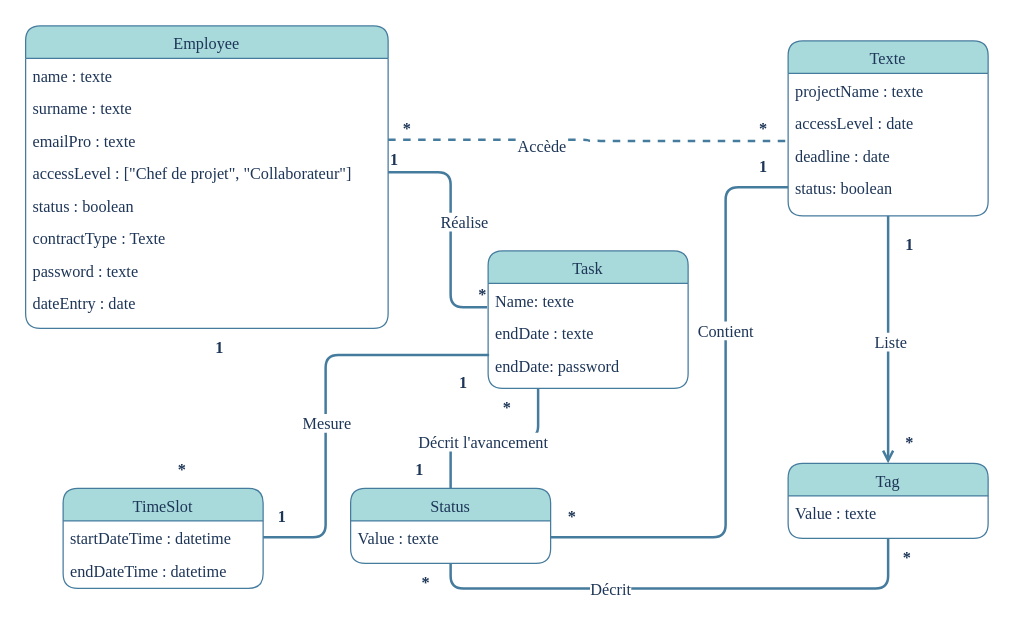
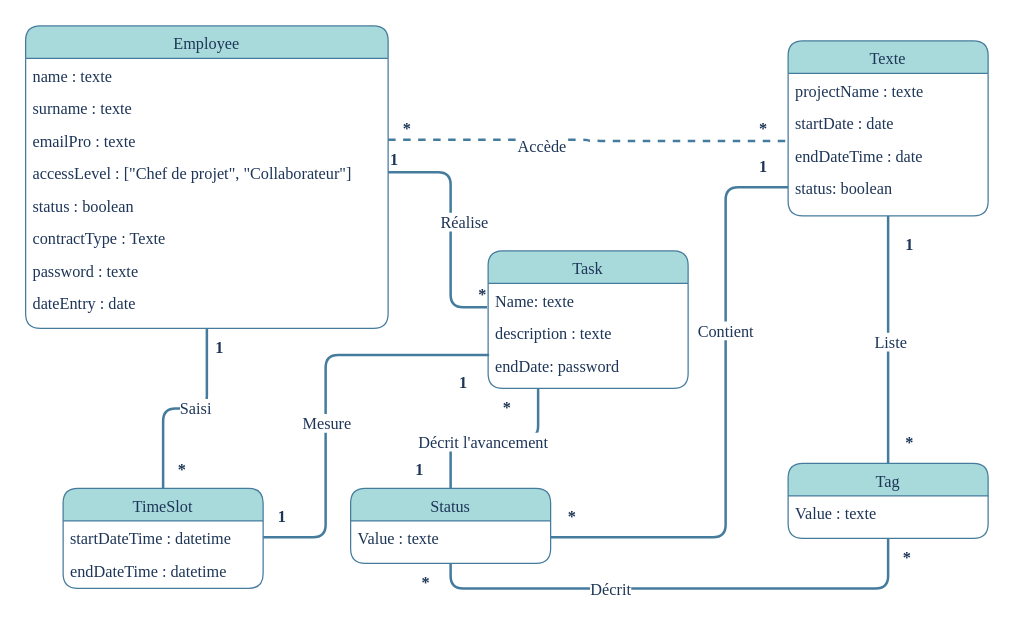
  <mxCell id="0" />
  <mxCell id="1" parent="0" />
+ <mxCell id="2" style="edgeStyle=orthogonalEdgeStyle;rounded=1;orthogonalLoop=1;jettySize=auto;html=1;exitX=0.5;exitY=1;exitDx=0;exitDy=0;entryX=0.5;entryY=0;entryDx=0;entryDy=0;endArrow=none;endFill=0;fontSize=13;fontStyle=0;fontFamily=Tahoma;labelBorderColor=none;labelBackgroundColor=none;fontColor=default;strokeColor=#457B9D;strokeWidth=2;" edge="1" parent="1" source="4" target="32"><mxGeometry relative="1" as="geometry" /></mxCell>
+ <mxCell id="3" value="Saisi" style="edgeLabel;html=1;align=center;verticalAlign=middle;resizable=0;points=[];fontSize=13;fontStyle=0;fontFamily=Tahoma;labelBorderColor=none;rounded=1;labelBackgroundColor=default;fontColor=#1D3557;" vertex="1" connectable="0" parent="2"><mxGeometry x="-0.094" y="-1" relative="1" as="geometry"><mxPoint as="offset" /></mxGeometry></mxCell>
  <mxCell id="4" value="Employee" style="swimlane;fontStyle=0;align=center;verticalAlign=top;childLayout=stackLayout;horizontal=1;startSize=26;horizontalStack=0;resizeParent=1;resizeLast=0;collapsible=1;marginBottom=0;rounded=1;shadow=0;strokeWidth=1;fontSize=13;fontFamily=Tahoma;labelBorderColor=none;labelBackgroundColor=none;fillColor=#A8DADC;strokeColor=#457B9D;fontColor=#1D3557;perimeterSpacing=0;" parent="1" vertex="1"><mxGeometry x="20" y="20" width="290" height="242" as="geometry"><mxRectangle x="230" y="140" width="160" height="26" as="alternateBounds" /></mxGeometry></mxCell>
  <mxCell id="5" value="name : texte" style="text;align=left;verticalAlign=top;spacingLeft=4;spacingRight=4;overflow=hidden;rotatable=0;points=[[0,0.5],[1,0.5]];portConstraint=eastwest;fontSize=13;fontStyle=0;fontFamily=Tahoma;labelBorderColor=none;rounded=1;labelBackgroundColor=none;fontColor=#1D3557;" parent="4" vertex="1"><mxGeometry y="26" width="290" height="26" as="geometry" /></mxCell>
  <mxCell id="6" value="surname : texte" style="text;align=left;verticalAlign=top;spacingLeft=4;spacingRight=4;overflow=hidden;rotatable=0;points=[[0,0.5],[1,0.5]];portConstraint=eastwest;rounded=1;shadow=0;html=0;fontSize=13;fontStyle=0;fontFamily=Tahoma;labelBorderColor=none;labelBackgroundColor=none;fontColor=#1D3557;" parent="4" vertex="1"><mxGeometry y="52" width="290" height="26" as="geometry" /></mxCell>
  <mxCell id="7" value="emailPro : texte" style="text;align=left;verticalAlign=top;spacingLeft=4;spacingRight=4;overflow=hidden;rotatable=0;points=[[0,0.5],[1,0.5]];portConstraint=eastwest;rounded=1;shadow=0;html=0;fontSize=13;fontStyle=0;fontFamily=Tahoma;labelBorderColor=none;labelBackgroundColor=none;fontColor=#1D3557;" parent="4" vertex="1"><mxGeometry y="78" width="290" height="26" as="geometry" /></mxCell>
  <mxCell id="8" value="accessLevel : [&quot;Chef de projet&quot;, &quot;Collaborateur&quot;]&#10;" style="text;align=left;verticalAlign=top;spacingLeft=4;spacingRight=4;overflow=hidden;rotatable=0;points=[[0,0.5],[1,0.5]];portConstraint=eastwest;rounded=1;shadow=0;html=0;fontSize=13;fontStyle=0;fontFamily=Tahoma;labelBorderColor=none;labelBackgroundColor=none;fontColor=#1D3557;" parent="4" vertex="1"><mxGeometry y="104" width="290" height="26" as="geometry" /></mxCell>
  <mxCell id="9" value="status : boolean" style="text;align=left;verticalAlign=top;spacingLeft=4;spacingRight=4;overflow=hidden;rotatable=0;points=[[0,0.5],[1,0.5]];portConstraint=eastwest;rounded=1;shadow=0;html=0;fontSize=13;fontStyle=0;fontFamily=Tahoma;labelBorderColor=none;labelBackgroundColor=none;fontColor=#1D3557;" parent="4" vertex="1"><mxGeometry y="130" width="290" height="26" as="geometry" /></mxCell>
  <mxCell id="10" value="contractType : Texte" style="text;align=left;verticalAlign=top;spacingLeft=4;spacingRight=4;overflow=hidden;rotatable=0;points=[[0,0.5],[1,0.5]];portConstraint=eastwest;rounded=1;shadow=0;html=0;fontSize=13;fontStyle=0;fontFamily=Tahoma;labelBorderColor=none;labelBackgroundColor=none;fontColor=#1D3557;" parent="4" vertex="1"><mxGeometry y="156" width="290" height="26" as="geometry" /></mxCell>
  <mxCell id="11" value="password : texte" style="text;align=left;verticalAlign=top;spacingLeft=4;spacingRight=4;overflow=hidden;rotatable=0;points=[[0,0.5],[1,0.5]];portConstraint=eastwest;rounded=1;shadow=0;html=0;fontSize=13;fontStyle=0;fontFamily=Tahoma;labelBorderColor=none;labelBackgroundColor=none;fontColor=#1D3557;" parent="4" vertex="1"><mxGeometry y="182" width="290" height="26" as="geometry" /></mxCell>
  <mxCell id="12" value="dateEntry : date" style="text;align=left;verticalAlign=top;spacingLeft=4;spacingRight=4;overflow=hidden;rotatable=0;points=[[0,0.5],[1,0.5]];portConstraint=eastwest;rounded=1;shadow=0;html=0;fontSize=13;fontStyle=0;fontFamily=Tahoma;labelBorderColor=none;labelBackgroundColor=none;fontColor=#1D3557;" parent="4" vertex="1"><mxGeometry y="208" width="290" height="26" as="geometry" /></mxCell>
  <mxCell id="13" value="Task" style="swimlane;fontStyle=0;align=center;verticalAlign=top;childLayout=stackLayout;horizontal=1;startSize=26;horizontalStack=0;resizeParent=1;resizeLast=0;collapsible=1;marginBottom=0;rounded=1;shadow=0;strokeWidth=1;fontSize=13;fontFamily=Tahoma;labelBorderColor=none;labelBackgroundColor=none;fillColor=#A8DADC;strokeColor=#457B9D;fontColor=#1D3557;" parent="1" vertex="1"><mxGeometry x="390" y="200" width="160" height="110" as="geometry"><mxRectangle x="130" y="380" width="160" height="26" as="alternateBounds" /></mxGeometry></mxCell>
  <mxCell id="14" value="Name: texte" style="text;align=left;verticalAlign=top;spacingLeft=4;spacingRight=4;overflow=hidden;rotatable=0;points=[[0,0.5],[1,0.5]];portConstraint=eastwest;strokeColor=none;fontSize=13;fontStyle=0;fontFamily=Tahoma;labelBorderColor=none;rounded=1;labelBackgroundColor=none;fontColor=#1D3557;" parent="13" vertex="1"><mxGeometry y="26" width="160" height="26" as="geometry" /></mxCell>
- <mxCell id="15" value="endDate : texte" style="text;align=left;verticalAlign=top;spacingLeft=4;spacingRight=4;overflow=hidden;rotatable=0;points=[[0,0.5],[1,0.5]];portConstraint=eastwest;rounded=1;shadow=0;html=0;fontSize=13;fontStyle=0;fontFamily=Tahoma;labelBorderColor=none;labelBackgroundColor=none;fontColor=#1D3557;" parent="13" vertex="1"><mxGeometry y="52" width="160" height="26" as="geometry" /></mxCell>
+ <mxCell id="15" value="description : texte" style="text;align=left;verticalAlign=top;spacingLeft=4;spacingRight=4;overflow=hidden;rotatable=0;points=[[0,0.5],[1,0.5]];portConstraint=eastwest;rounded=1;shadow=0;html=0;fontSize=13;fontStyle=0;fontFamily=Tahoma;labelBorderColor=none;labelBackgroundColor=none;fontColor=#1D3557;" parent="13" vertex="1"><mxGeometry y="52" width="160" height="26" as="geometry" /></mxCell>
  <mxCell id="16" value="endDate: password" style="text;align=left;verticalAlign=top;spacingLeft=4;spacingRight=4;overflow=hidden;rotatable=0;points=[[0,0.5],[1,0.5]];portConstraint=eastwest;rounded=1;shadow=0;html=0;fontSize=13;fontStyle=0;fontFamily=Tahoma;labelBorderColor=none;labelBackgroundColor=none;fontColor=#1D3557;" parent="13" vertex="1"><mxGeometry y="78" width="160" height="26" as="geometry" /></mxCell>
- <mxCell id="17" style="edgeStyle=orthogonalEdgeStyle;rounded=1;orthogonalLoop=1;jettySize=auto;html=1;exitX=0.5;exitY=1;exitDx=0;exitDy=0;entryX=0.5;entryY=0;entryDx=0;entryDy=0;endArrow=open;endFill=0;fontSize=13;fontStyle=0;fontFamily=Tahoma;labelBorderColor=none;labelBackgroundColor=none;fontColor=default;strokeColor=#457B9D;strokeWidth=2;" edge="1" parent="1" source="19" target="26"><mxGeometry relative="1" as="geometry" /></mxCell>
+ <mxCell id="17" style="edgeStyle=orthogonalEdgeStyle;rounded=1;orthogonalLoop=1;jettySize=auto;html=1;exitX=0.5;exitY=1;exitDx=0;exitDy=0;entryX=0.5;entryY=0;entryDx=0;entryDy=0;endArrow=none;endFill=0;fontSize=13;fontStyle=0;fontFamily=Tahoma;labelBorderColor=none;labelBackgroundColor=none;fontColor=default;strokeColor=#457B9D;strokeWidth=2;" edge="1" parent="1" source="19" target="26"><mxGeometry relative="1" as="geometry" /></mxCell>
  <mxCell id="18" value="Liste" style="edgeLabel;html=1;align=center;verticalAlign=middle;resizable=0;points=[];fontSize=13;fontStyle=0;fontFamily=Tahoma;labelBorderColor=none;rounded=1;labelBackgroundColor=default;fontColor=#1D3557;" vertex="1" connectable="0" parent="17"><mxGeometry x="0.007" y="1" relative="1" as="geometry"><mxPoint as="offset" /></mxGeometry></mxCell>
  <mxCell id="19" value="Texte" style="swimlane;fontStyle=0;align=center;verticalAlign=top;childLayout=stackLayout;horizontal=1;startSize=26;horizontalStack=0;resizeParent=1;resizeLast=0;collapsible=1;marginBottom=0;rounded=1;shadow=0;strokeWidth=1;fontSize=13;fontFamily=Tahoma;labelBorderColor=none;labelBackgroundColor=none;fillColor=#A8DADC;strokeColor=#457B9D;fontColor=#1D3557;" parent="1" vertex="1"><mxGeometry x="630" y="32" width="160" height="140" as="geometry"><mxRectangle x="550" y="140" width="160" height="26" as="alternateBounds" /></mxGeometry></mxCell>
  <mxCell id="20" value="projectName : texte" style="text;align=left;verticalAlign=top;spacingLeft=4;spacingRight=4;overflow=hidden;rotatable=0;points=[[0,0.5],[1,0.5]];portConstraint=eastwest;fontSize=13;fontStyle=0;fontFamily=Tahoma;labelBorderColor=none;rounded=1;labelBackgroundColor=none;fontColor=#1D3557;" parent="19" vertex="1"><mxGeometry y="26" width="160" height="26" as="geometry" /></mxCell>
- <mxCell id="21" value="accessLevel : date" style="text;align=left;verticalAlign=top;spacingLeft=4;spacingRight=4;overflow=hidden;rotatable=0;points=[[0,0.5],[1,0.5]];portConstraint=eastwest;rounded=1;shadow=0;html=0;fontSize=13;fontStyle=0;fontFamily=Tahoma;labelBorderColor=none;labelBackgroundColor=none;fontColor=#1D3557;" parent="19" vertex="1"><mxGeometry y="52" width="160" height="26" as="geometry" /></mxCell>
- <mxCell id="22" value="deadline : date" style="text;align=left;verticalAlign=top;spacingLeft=4;spacingRight=4;overflow=hidden;rotatable=0;points=[[0,0.5],[1,0.5]];portConstraint=eastwest;rounded=1;shadow=0;html=0;fontSize=13;fontStyle=0;fontFamily=Tahoma;labelBorderColor=none;labelBackgroundColor=none;fontColor=#1D3557;" parent="19" vertex="1"><mxGeometry y="78" width="160" height="26" as="geometry" /></mxCell>
+ <mxCell id="21" value="startDate : date" style="text;align=left;verticalAlign=top;spacingLeft=4;spacingRight=4;overflow=hidden;rotatable=0;points=[[0,0.5],[1,0.5]];portConstraint=eastwest;rounded=1;shadow=0;html=0;fontSize=13;fontStyle=0;fontFamily=Tahoma;labelBorderColor=none;labelBackgroundColor=none;fontColor=#1D3557;" parent="19" vertex="1"><mxGeometry y="52" width="160" height="26" as="geometry" /></mxCell>
+ <mxCell id="22" value="endDateTime : date" style="text;align=left;verticalAlign=top;spacingLeft=4;spacingRight=4;overflow=hidden;rotatable=0;points=[[0,0.5],[1,0.5]];portConstraint=eastwest;rounded=1;shadow=0;html=0;fontSize=13;fontStyle=0;fontFamily=Tahoma;labelBorderColor=none;labelBackgroundColor=none;fontColor=#1D3557;" parent="19" vertex="1"><mxGeometry y="78" width="160" height="26" as="geometry" /></mxCell>
  <mxCell id="23" value="status: boolean" style="text;align=left;verticalAlign=top;spacingLeft=4;spacingRight=4;overflow=hidden;rotatable=0;points=[[0,0.5],[1,0.5]];portConstraint=eastwest;rounded=1;shadow=0;html=0;fontSize=13;fontStyle=0;fontFamily=Tahoma;labelBorderColor=none;labelBackgroundColor=none;fontColor=#1D3557;" parent="19" vertex="1"><mxGeometry y="104" width="160" height="26" as="geometry" /></mxCell>
  <mxCell id="24" style="edgeStyle=orthogonalEdgeStyle;rounded=1;orthogonalLoop=1;jettySize=auto;html=1;exitX=0.5;exitY=1;exitDx=0;exitDy=0;entryX=0.5;entryY=1;entryDx=0;entryDy=0;endArrow=none;endFill=0;fontSize=13;fontStyle=0;fontFamily=Tahoma;labelBorderColor=none;labelBackgroundColor=none;fontColor=default;strokeColor=#457B9D;strokeWidth=2;" edge="1" parent="1" source="26" target="30"><mxGeometry relative="1" as="geometry" /></mxCell>
  <mxCell id="25" value="Décrit" style="edgeLabel;html=1;align=center;verticalAlign=middle;resizable=0;points=[];fontSize=13;fontStyle=0;fontFamily=Tahoma;labelBorderColor=none;rounded=1;labelBackgroundColor=default;fontColor=#1D3557;" vertex="1" connectable="0" parent="24"><mxGeometry x="0.281" relative="1" as="geometry"><mxPoint as="offset" /></mxGeometry></mxCell>
  <mxCell id="26" value="Tag" style="swimlane;fontStyle=0;align=center;verticalAlign=top;childLayout=stackLayout;horizontal=1;startSize=26;horizontalStack=0;resizeParent=1;resizeLast=0;collapsible=1;marginBottom=0;rounded=1;shadow=0;strokeWidth=1;fontSize=13;fontFamily=Tahoma;labelBorderColor=none;labelBackgroundColor=none;fillColor=#A8DADC;strokeColor=#457B9D;fontColor=#1D3557;" vertex="1" parent="1"><mxGeometry x="630" y="370" width="160" height="60" as="geometry"><mxRectangle x="130" y="380" width="160" height="26" as="alternateBounds" /></mxGeometry></mxCell>
  <mxCell id="27" value="Value : texte" style="text;align=left;verticalAlign=top;spacingLeft=4;spacingRight=4;overflow=hidden;rotatable=0;points=[[0,0.5],[1,0.5]];portConstraint=eastwest;strokeColor=none;fontSize=13;fontStyle=0;fontFamily=Tahoma;labelBorderColor=none;rounded=1;labelBackgroundColor=none;fontColor=#1D3557;" vertex="1" parent="26"><mxGeometry y="26" width="160" height="26" as="geometry" /></mxCell>
  <mxCell id="28" style="edgeStyle=orthogonalEdgeStyle;rounded=1;orthogonalLoop=1;jettySize=auto;html=1;exitX=0.5;exitY=0;exitDx=0;exitDy=0;entryX=0.25;entryY=1;entryDx=0;entryDy=0;endArrow=none;endFill=0;fontSize=13;fontStyle=0;fontFamily=Tahoma;labelBorderColor=none;labelBackgroundColor=none;fontColor=default;strokeColor=#457B9D;strokeWidth=2;" edge="1" parent="1" source="30" target="13"><mxGeometry relative="1" as="geometry" /></mxCell>
  <mxCell id="29" value="Décrit l'avancement" style="edgeLabel;html=1;align=center;verticalAlign=middle;resizable=0;points=[];fontSize=13;fontStyle=0;fontFamily=Tahoma;labelBorderColor=none;rounded=1;labelBackgroundColor=default;fontColor=#1D3557;" vertex="1" connectable="0" parent="28"><mxGeometry x="-0.133" y="-2" relative="1" as="geometry"><mxPoint as="offset" /></mxGeometry></mxCell>
  <mxCell id="30" value="Status" style="swimlane;fontStyle=0;align=center;verticalAlign=top;childLayout=stackLayout;horizontal=1;startSize=26;horizontalStack=0;resizeParent=1;resizeLast=0;collapsible=1;marginBottom=0;rounded=1;shadow=0;strokeWidth=1;fontSize=13;fontFamily=Tahoma;labelBorderColor=none;labelBackgroundColor=none;fillColor=#A8DADC;strokeColor=#457B9D;fontColor=#1D3557;" vertex="1" parent="1"><mxGeometry x="280" y="390" width="160" height="60" as="geometry"><mxRectangle x="130" y="380" width="160" height="26" as="alternateBounds" /></mxGeometry></mxCell>
  <mxCell id="31" value="Value : texte" style="text;align=left;verticalAlign=top;spacingLeft=4;spacingRight=4;overflow=hidden;rotatable=0;points=[[0,0.5],[1,0.5]];portConstraint=eastwest;strokeColor=none;fontSize=13;fontStyle=0;fontFamily=Tahoma;labelBorderColor=none;rounded=1;labelBackgroundColor=none;fontColor=#1D3557;" vertex="1" parent="30"><mxGeometry y="26" width="160" height="26" as="geometry" /></mxCell>
  <mxCell id="32" value="TimeSlot" style="swimlane;fontStyle=0;align=center;verticalAlign=top;childLayout=stackLayout;horizontal=1;startSize=26;horizontalStack=0;resizeParent=1;resizeLast=0;collapsible=1;marginBottom=0;rounded=1;shadow=0;strokeWidth=1;fontSize=13;fontFamily=Tahoma;labelBorderColor=none;labelBackgroundColor=none;fillColor=#A8DADC;strokeColor=#457B9D;fontColor=#1D3557;" vertex="1" parent="1"><mxGeometry x="50" y="390" width="160" height="80" as="geometry"><mxRectangle x="550" y="140" width="160" height="26" as="alternateBounds" /></mxGeometry></mxCell>
  <mxCell id="33" value="startDateTime : datetime" style="text;align=left;verticalAlign=top;spacingLeft=4;spacingRight=4;overflow=hidden;rotatable=0;points=[[0,0.5],[1,0.5]];portConstraint=eastwest;rounded=1;shadow=0;html=0;fontSize=13;fontStyle=0;fontFamily=Tahoma;labelBorderColor=none;labelBackgroundColor=none;fontColor=#1D3557;" vertex="1" parent="32"><mxGeometry y="26" width="160" height="26" as="geometry" /></mxCell>
  <mxCell id="34" value="endDateTime : datetime" style="text;align=left;verticalAlign=top;spacingLeft=4;spacingRight=4;overflow=hidden;rotatable=0;points=[[0,0.5],[1,0.5]];portConstraint=eastwest;rounded=1;shadow=0;html=0;fontSize=13;fontStyle=0;fontFamily=Tahoma;labelBorderColor=none;labelBackgroundColor=none;fontColor=#1D3557;" vertex="1" parent="32"><mxGeometry y="52" width="160" height="26" as="geometry" /></mxCell>
  <mxCell id="35" style="edgeStyle=orthogonalEdgeStyle;rounded=1;orthogonalLoop=1;jettySize=auto;html=1;entryX=0;entryY=0.077;entryDx=0;entryDy=0;entryPerimeter=0;endArrow=none;endFill=0;fontSize=13;fontStyle=0;fontFamily=Tahoma;labelBorderColor=none;labelBackgroundColor=none;fontColor=default;strokeColor=#457B9D;strokeWidth=2;dashed=1;" edge="1" parent="1" source="7" target="22"><mxGeometry relative="1" as="geometry" /></mxCell>
  <mxCell id="36" value="Accède" style="edgeLabel;html=1;align=center;verticalAlign=middle;resizable=0;points=[];fontSize=13;fontStyle=0;fontFamily=Tahoma;labelBorderColor=none;rounded=1;labelBackgroundColor=default;fontColor=#1D3557;" vertex="1" connectable="0" parent="35"><mxGeometry x="-0.237" y="-4" relative="1" as="geometry"><mxPoint as="offset" /></mxGeometry></mxCell>
  <mxCell id="37" value="*" style="text;html=1;align=center;verticalAlign=middle;resizable=0;points=[];autosize=1;strokeColor=none;fillColor=none;fontSize=13;fontStyle=1;fontFamily=Tahoma;labelBorderColor=none;rounded=1;labelBackgroundColor=none;fontColor=#1D3557;" vertex="1" parent="1"><mxGeometry x="310" y="87" width="30" height="30" as="geometry" /></mxCell>
  <mxCell id="38" value="*" style="text;html=1;align=center;verticalAlign=middle;resizable=0;points=[];autosize=1;strokeColor=none;fillColor=none;fontSize=13;fontStyle=1;fontFamily=Tahoma;labelBorderColor=none;rounded=1;labelBackgroundColor=none;fontColor=#1D3557;" vertex="1" parent="1"><mxGeometry x="595" y="87" width="30" height="30" as="geometry" /></mxCell>
  <mxCell id="39" value="1" style="text;html=1;align=center;verticalAlign=middle;resizable=0;points=[];autosize=1;strokeColor=none;fillColor=none;fontSize=13;fontStyle=1;fontFamily=Tahoma;labelBorderColor=none;rounded=1;labelBackgroundColor=none;fontColor=#1D3557;strokeWidth=2;" vertex="1" parent="1"><mxGeometry x="160" y="262" width="30" height="30" as="geometry" /></mxCell>
  <mxCell id="40" value="*" style="text;html=1;align=center;verticalAlign=middle;resizable=0;points=[];autosize=1;strokeColor=none;fillColor=none;fontSize=13;fontStyle=1;fontFamily=Tahoma;labelBorderColor=none;rounded=1;labelBackgroundColor=none;fontColor=#1D3557;" vertex="1" parent="1"><mxGeometry x="130" y="360" width="30" height="30" as="geometry" /></mxCell>
  <mxCell id="41" value="*" style="text;html=1;align=center;verticalAlign=middle;resizable=0;points=[];autosize=1;strokeColor=none;fillColor=none;fontSize=13;fontStyle=1;fontFamily=Tahoma;labelBorderColor=none;rounded=1;labelBackgroundColor=none;fontColor=#1D3557;" vertex="1" parent="1"><mxGeometry x="390" y="310" width="30" height="30" as="geometry" /></mxCell>
  <mxCell id="42" value="1" style="text;html=1;align=center;verticalAlign=middle;resizable=0;points=[];autosize=1;strokeColor=none;fillColor=none;fontSize=13;fontStyle=1;fontFamily=Tahoma;labelBorderColor=none;rounded=1;labelBackgroundColor=none;fontColor=#1D3557;" vertex="1" parent="1"><mxGeometry x="320" y="360" width="30" height="30" as="geometry" /></mxCell>
  <mxCell id="43" style="edgeStyle=orthogonalEdgeStyle;rounded=1;orthogonalLoop=1;jettySize=auto;html=1;exitX=0;exitY=0.5;exitDx=0;exitDy=0;entryX=1;entryY=0.5;entryDx=0;entryDy=0;endArrow=none;endFill=0;fontSize=13;fontStyle=0;fontFamily=Tahoma;labelBorderColor=none;labelBackgroundColor=none;fontColor=default;strokeColor=#457B9D;strokeWidth=2;" edge="1" parent="1" source="23" target="31"><mxGeometry relative="1" as="geometry"><Array as="points"><mxPoint x="580" y="149" /><mxPoint x="580" y="429" /></Array></mxGeometry></mxCell>
  <mxCell id="44" value="Contient" style="edgeLabel;html=1;align=center;verticalAlign=middle;resizable=0;points=[];fontSize=13;fontStyle=0;fontFamily=Tahoma;labelBorderColor=none;rounded=1;labelBackgroundColor=default;fontColor=#1D3557;" vertex="1" connectable="0" parent="43"><mxGeometry x="-0.304" y="-1" relative="1" as="geometry"><mxPoint as="offset" /></mxGeometry></mxCell>
  <mxCell id="45" value="1" style="text;html=1;align=center;verticalAlign=middle;resizable=0;points=[];autosize=1;strokeColor=none;fillColor=none;fontSize=13;fontStyle=1;fontFamily=Tahoma;labelBorderColor=none;rounded=1;labelBackgroundColor=none;fontColor=#1D3557;" vertex="1" parent="1"><mxGeometry x="595" y="117" width="30" height="30" as="geometry" /></mxCell>
  <mxCell id="46" value="*" style="text;html=1;align=center;verticalAlign=middle;resizable=0;points=[];autosize=1;strokeColor=none;fillColor=none;fontSize=13;fontStyle=1;fontFamily=Tahoma;labelBorderColor=none;rounded=1;labelBackgroundColor=none;fontColor=#1D3557;" vertex="1" parent="1"><mxGeometry x="442" y="397" width="30" height="30" as="geometry" /></mxCell>
  <mxCell id="47" value="*" style="text;html=1;align=center;verticalAlign=middle;resizable=0;points=[];autosize=1;strokeColor=none;fillColor=none;fontSize=13;fontStyle=1;fontFamily=Tahoma;labelBorderColor=none;rounded=1;labelBackgroundColor=none;fontColor=#1D3557;" vertex="1" parent="1"><mxGeometry x="325" y="450" width="30" height="30" as="geometry" /></mxCell>
  <mxCell id="48" value="*" style="text;html=1;align=center;verticalAlign=middle;resizable=0;points=[];autosize=1;strokeColor=none;fillColor=none;fontSize=13;fontStyle=1;fontFamily=Tahoma;labelBorderColor=none;rounded=1;labelBackgroundColor=none;fontColor=#1D3557;" vertex="1" parent="1"><mxGeometry x="710" y="430" width="30" height="30" as="geometry" /></mxCell>
  <mxCell id="49" value="*" style="text;html=1;align=center;verticalAlign=middle;resizable=0;points=[];autosize=1;strokeColor=none;fillColor=none;fontSize=13;fontStyle=1;fontFamily=Tahoma;labelBorderColor=none;rounded=1;labelBackgroundColor=none;fontColor=#1D3557;" vertex="1" parent="1"><mxGeometry x="712" y="338" width="30" height="30" as="geometry" /></mxCell>
  <mxCell id="50" value="1" style="text;html=1;align=center;verticalAlign=middle;resizable=0;points=[];autosize=1;strokeColor=none;fillColor=none;fontSize=13;fontStyle=1;fontFamily=Tahoma;labelBorderColor=none;rounded=1;labelBackgroundColor=none;fontColor=#1D3557;" vertex="1" parent="1"><mxGeometry x="712" y="180" width="30" height="30" as="geometry" /></mxCell>
  <mxCell id="51" style="edgeStyle=orthogonalEdgeStyle;rounded=1;orthogonalLoop=1;jettySize=auto;html=1;exitX=1;exitY=0.5;exitDx=0;exitDy=0;entryX=0.005;entryY=0.205;entryDx=0;entryDy=0;entryPerimeter=0;endArrow=none;endFill=0;fontSize=13;fontStyle=0;fontFamily=Tahoma;labelBorderColor=none;labelBackgroundColor=none;fontColor=default;strokeColor=#457B9D;strokeWidth=2;" edge="1" parent="1" source="33" target="16"><mxGeometry relative="1" as="geometry"><Array as="points"><mxPoint x="260" y="429" /><mxPoint x="260" y="283" /></Array></mxGeometry></mxCell>
  <mxCell id="52" value="Mesure" style="edgeLabel;html=1;align=center;verticalAlign=middle;resizable=0;points=[];fontSize=13;fontStyle=0;fontFamily=Tahoma;labelBorderColor=none;rounded=1;labelBackgroundColor=default;fontColor=#1D3557;" vertex="1" connectable="0" parent="51"><mxGeometry x="-0.133" relative="1" as="geometry"><mxPoint as="offset" /></mxGeometry></mxCell>
  <mxCell id="53" value="1" style="text;html=1;align=center;verticalAlign=middle;resizable=0;points=[];autosize=1;strokeColor=none;fillColor=none;fontSize=13;fontStyle=1;fontFamily=Tahoma;labelBorderColor=none;rounded=1;labelBackgroundColor=none;fontColor=#1D3557;" vertex="1" parent="1"><mxGeometry x="210" y="397" width="30" height="30" as="geometry" /></mxCell>
  <mxCell id="54" value="1" style="text;html=1;align=center;verticalAlign=middle;resizable=0;points=[];autosize=1;strokeColor=none;fillColor=none;fontSize=13;fontStyle=1;fontFamily=Tahoma;labelBorderColor=none;rounded=1;labelBackgroundColor=none;fontColor=#1D3557;" vertex="1" parent="1"><mxGeometry x="355" y="290" width="30" height="30" as="geometry" /></mxCell>
  <mxCell id="55" value="" style="endArrow=none;html=1;edgeStyle=orthogonalEdgeStyle;rounded=1;entryX=-0.005;entryY=0.731;entryDx=0;entryDy=0;entryPerimeter=0;fontSize=13;fontStyle=0;fontFamily=Tahoma;labelBorderColor=none;labelBackgroundColor=none;fontColor=default;strokeColor=#457B9D;strokeWidth=2;exitX=1;exitY=0.5;exitDx=0;exitDy=0;" edge="1" parent="1" source="8" target="14"><mxGeometry relative="1" as="geometry"><mxPoint x="280" y="140" as="sourcePoint" /><mxPoint x="330" y="250" as="targetPoint" /><Array as="points"><mxPoint x="360" y="137" /><mxPoint x="360" y="245" /></Array></mxGeometry></mxCell>
  <mxCell id="56" value="1" style="edgeLabel;resizable=0;html=1;align=left;verticalAlign=bottom;fontSize=13;fontStyle=1;fontFamily=Tahoma;labelBorderColor=none;rounded=1;labelBackgroundColor=none;fontColor=#1D3557;" connectable="0" vertex="1" parent="55"><mxGeometry x="-1" relative="1" as="geometry" /></mxCell>
  <mxCell id="57" value="*" style="edgeLabel;resizable=0;html=1;align=right;verticalAlign=bottom;fontSize=13;fontStyle=1;fontFamily=Tahoma;labelBorderColor=none;rounded=1;labelBackgroundColor=none;fontColor=#1D3557;" connectable="0" vertex="1" parent="55"><mxGeometry x="1" relative="1" as="geometry" /></mxCell>
  <mxCell id="58" value="Réalise" style="edgeLabel;html=1;align=center;verticalAlign=middle;resizable=0;points=[];fontSize=13;fontStyle=0;fontFamily=Tahoma;labelBorderColor=none;rounded=1;labelBackgroundColor=default;fontColor=#1D3557;" vertex="1" connectable="0" parent="55"><mxGeometry x="-0.06" relative="1" as="geometry"><mxPoint x="10" y="1" as="offset" /></mxGeometry></mxCell>
